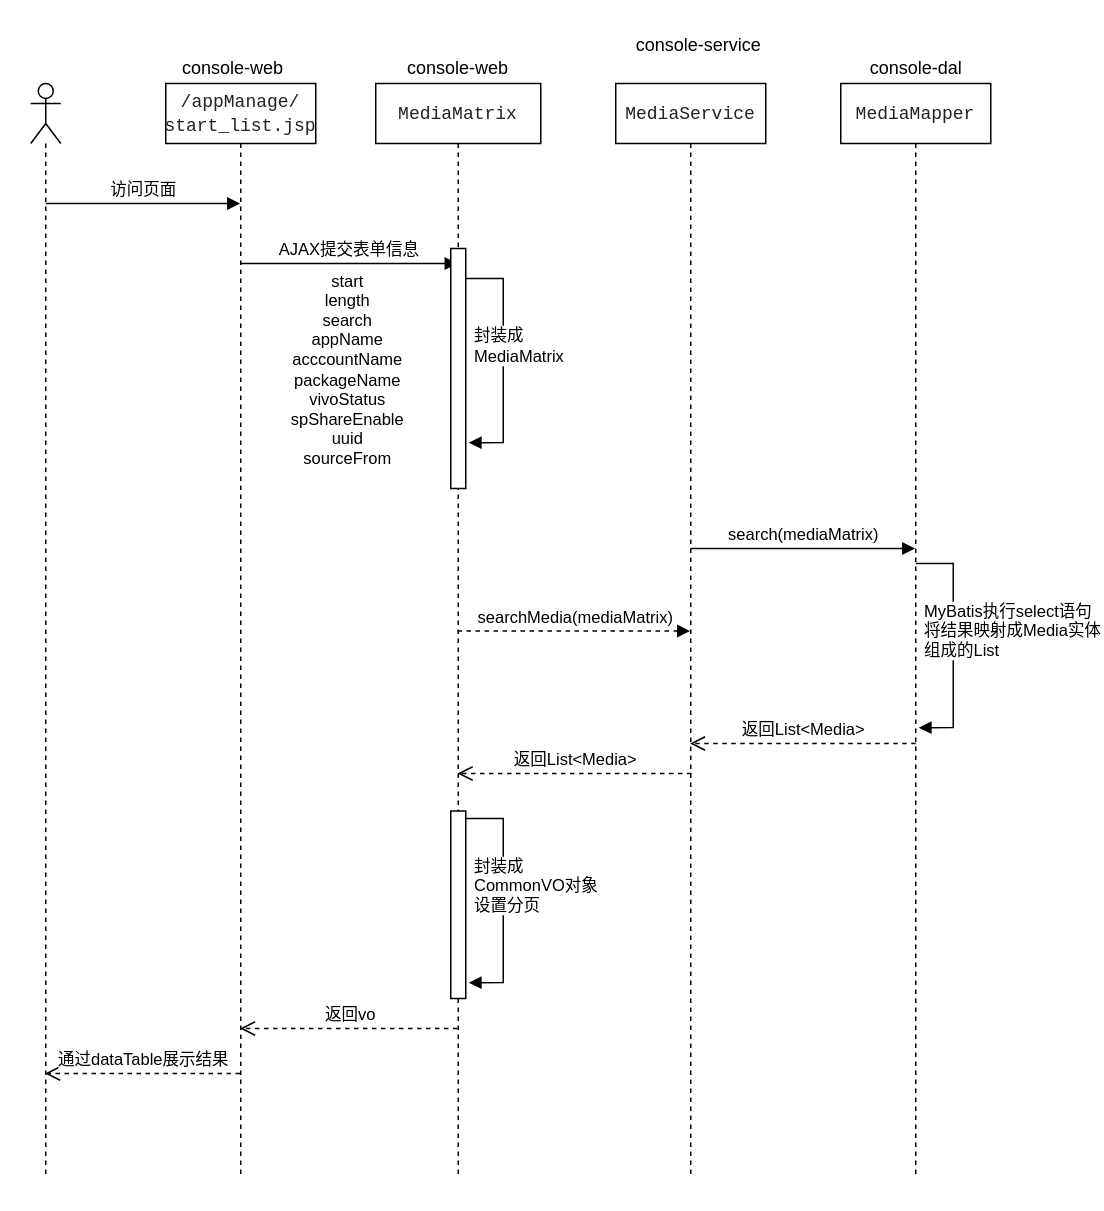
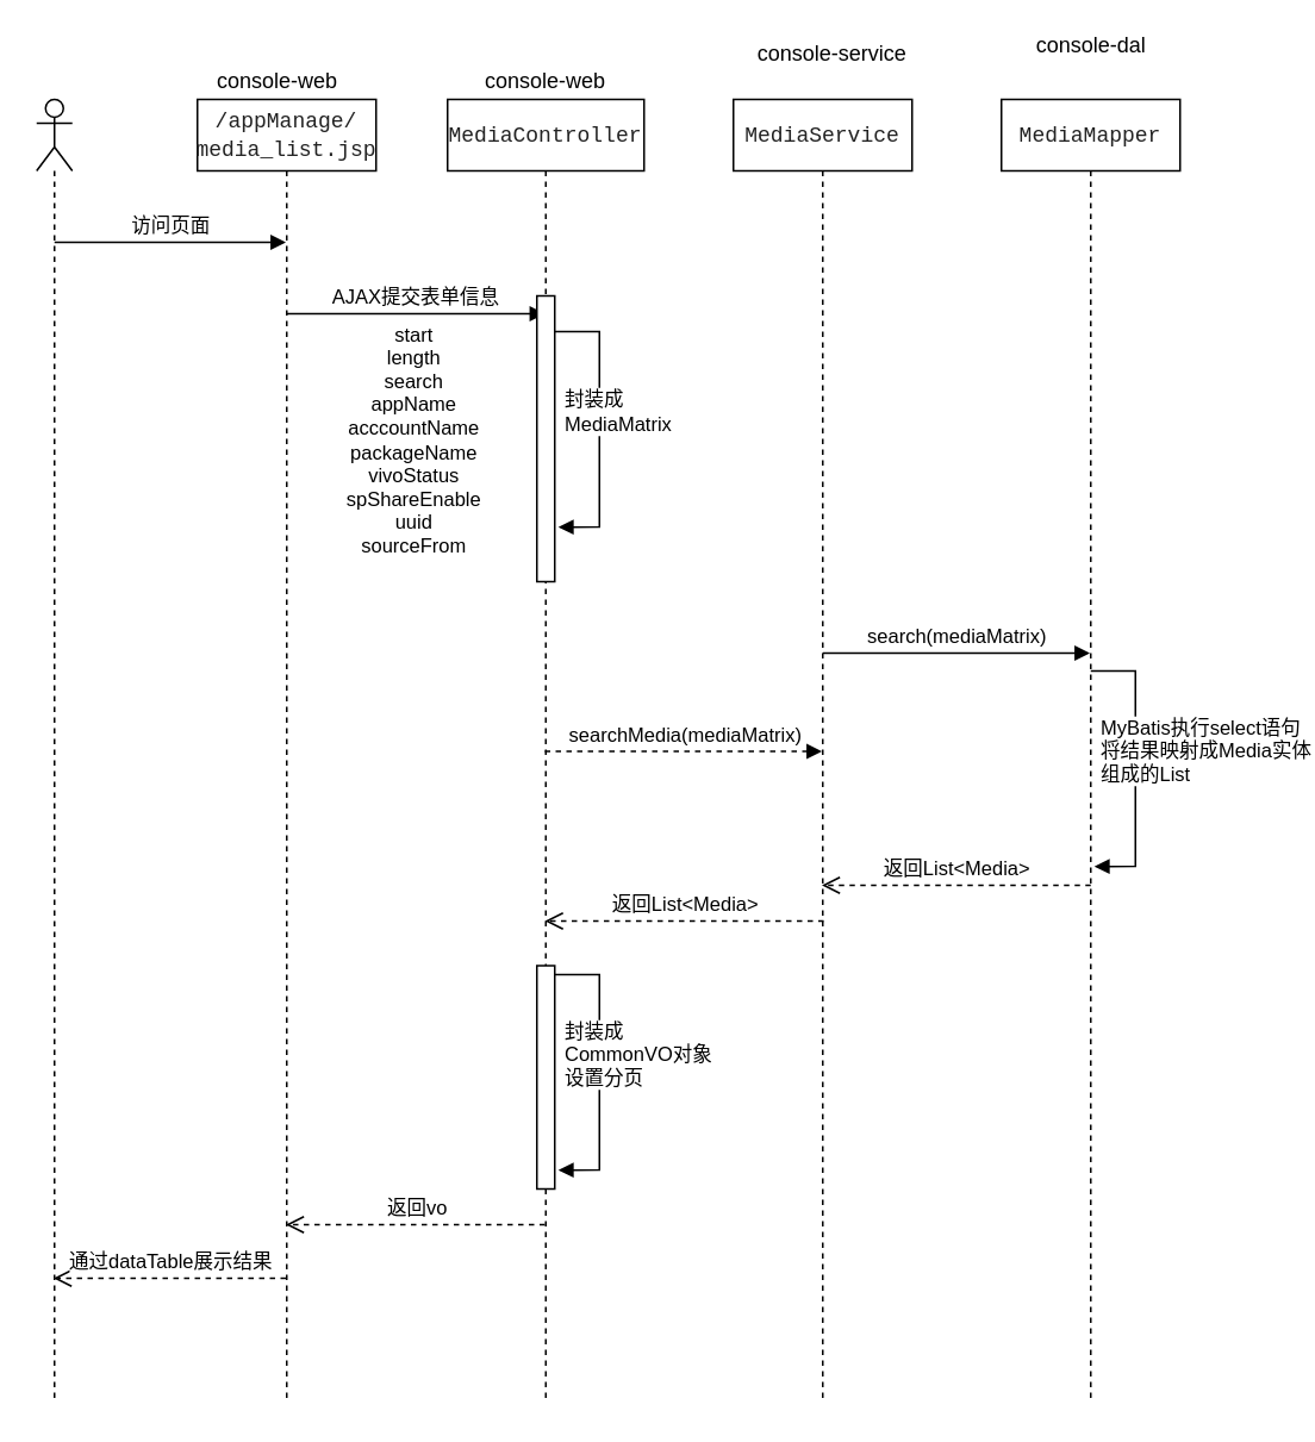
  <mxCell id="0" />
  <mxCell id="1" parent="0" />
  <mxCell id="2" value="" style="shape=umlLifeline;participant=umlActor;perimeter=lifelinePerimeter;whiteSpace=wrap;html=1;container=1;collapsible=0;recursiveResize=0;verticalAlign=top;spacingTop=36;outlineConnect=0;" vertex="1" parent="1"><mxGeometry x="20" y="55" width="20" height="730" as="geometry" /></mxCell>
  <mxCell id="3" value="访问页面" style="html=1;verticalAlign=bottom;endArrow=block;" edge="1" parent="2" target="4"><mxGeometry width="80" relative="1" as="geometry"><mxPoint x="10" y="80" as="sourcePoint" /><mxPoint x="90" y="80" as="targetPoint" /></mxGeometry></mxCell>
- <mxCell id="4" value="&lt;span style=&quot;color: rgb(34 , 34 , 34) ; font-family: &amp;#34;consolas&amp;#34; , &amp;#34;lucida console&amp;#34; , &amp;#34;courier new&amp;#34; , monospace ; text-align: left&quot;&gt;/appManage/&lt;br&gt;start_list.jsp&lt;/span&gt;" style="shape=umlLifeline;perimeter=lifelinePerimeter;whiteSpace=wrap;html=1;container=1;collapsible=0;recursiveResize=0;outlineConnect=0;" vertex="1" parent="1"><mxGeometry x="110" y="55" width="100" height="730" as="geometry" /></mxCell>
+ <mxCell id="4" value="&lt;span style=&quot;color: rgb(34 , 34 , 34) ; font-family: &amp;#34;consolas&amp;#34; , &amp;#34;lucida console&amp;#34; , &amp;#34;courier new&amp;#34; , monospace ; text-align: left&quot;&gt;/appManage/&lt;br&gt;media_list.jsp&lt;/span&gt;" style="shape=umlLifeline;perimeter=lifelinePerimeter;whiteSpace=wrap;html=1;container=1;collapsible=0;recursiveResize=0;outlineConnect=0;" vertex="1" parent="1"><mxGeometry x="110" y="55" width="100" height="730" as="geometry" /></mxCell>
  <mxCell id="5" value="AJAX提交表单信息" style="html=1;verticalAlign=bottom;endArrow=block;" edge="1" parent="4" target="7"><mxGeometry width="80" relative="1" as="geometry"><mxPoint x="50" y="120" as="sourcePoint" /><mxPoint x="130" y="120" as="targetPoint" /></mxGeometry></mxCell>
  <mxCell id="6" value="start&lt;br&gt;length&lt;br&gt;search&lt;br&gt;appName&lt;br&gt;acccountName&lt;br&gt;packageName&lt;br&gt;vivoStatus&lt;br&gt;spShareEnable&lt;br&gt;uuid&lt;br&gt;sourceFrom" style="edgeLabel;html=1;align=center;verticalAlign=middle;resizable=0;points=[];" vertex="1" connectable="0" parent="5"><mxGeometry x="0.356" y="-4" relative="1" as="geometry"><mxPoint x="-28" y="66" as="offset" /></mxGeometry></mxCell>
- <mxCell id="7" value="&lt;div style=&quot;text-align: left&quot;&gt;&lt;span&gt;&lt;font color=&quot;#222222&quot; face=&quot;consolas, lucida console, courier new, monospace&quot;&gt;MediaMatrix&lt;/font&gt;&lt;/span&gt;&lt;/div&gt;" style="shape=umlLifeline;perimeter=lifelinePerimeter;whiteSpace=wrap;html=1;container=1;collapsible=0;recursiveResize=0;outlineConnect=0;" vertex="1" parent="1"><mxGeometry x="250" y="55" width="110" height="730" as="geometry" /></mxCell>
+ <mxCell id="7" value="&lt;div style=&quot;text-align: left&quot;&gt;&lt;span&gt;&lt;font color=&quot;#222222&quot; face=&quot;consolas, lucida console, courier new, monospace&quot;&gt;MediaController&lt;/font&gt;&lt;/span&gt;&lt;/div&gt;" style="shape=umlLifeline;perimeter=lifelinePerimeter;whiteSpace=wrap;html=1;container=1;collapsible=0;recursiveResize=0;outlineConnect=0;" vertex="1" parent="1"><mxGeometry x="250" y="55" width="110" height="730" as="geometry" /></mxCell>
  <mxCell id="8" value="" style="html=1;points=[];perimeter=orthogonalPerimeter;" vertex="1" parent="7"><mxGeometry x="50" y="110" width="10" height="160" as="geometry" /></mxCell>
  <mxCell id="9" value="console-web" style="text;html=1;strokeColor=none;fillColor=none;align=center;verticalAlign=middle;whiteSpace=wrap;rounded=0;" vertex="1" parent="7"><mxGeometry x="20" y="-20" width="70" height="20" as="geometry" /></mxCell>
  <mxCell id="10" value="" style="html=1;points=[];perimeter=orthogonalPerimeter;" vertex="1" parent="7"><mxGeometry x="50" y="485" width="10" height="125" as="geometry" /></mxCell>
  <mxCell id="11" value="封装成&lt;br&gt;MediaMatrix" style="edgeStyle=orthogonalEdgeStyle;html=1;align=left;spacingLeft=2;endArrow=block;rounded=0;entryX=1.2;entryY=0.809;entryDx=0;entryDy=0;entryPerimeter=0;" edge="1" target="8" parent="1"><mxGeometry x="-0.113" y="-23" relative="1" as="geometry"><mxPoint x="310" y="185" as="sourcePoint" /><Array as="points"><mxPoint x="335" y="185" /><mxPoint x="335" y="294" /></Array><mxPoint x="315" y="205" as="targetPoint" /><mxPoint as="offset" /></mxGeometry></mxCell>
  <mxCell id="12" value="&lt;div style=&quot;text-align: left&quot;&gt;&lt;span&gt;&lt;font color=&quot;#222222&quot; face=&quot;consolas, lucida console, courier new, monospace&quot;&gt;MediaService&lt;/font&gt;&lt;/span&gt;&lt;/div&gt;" style="shape=umlLifeline;perimeter=lifelinePerimeter;whiteSpace=wrap;html=1;container=1;collapsible=0;recursiveResize=0;outlineConnect=0;" vertex="1" parent="1"><mxGeometry x="410" y="55" width="100" height="730" as="geometry" /></mxCell>
  <mxCell id="13" value="search(mediaMatrix)" style="html=1;verticalAlign=bottom;endArrow=block;" edge="1" parent="12"><mxGeometry width="80" relative="1" as="geometry"><mxPoint x="50" y="310" as="sourcePoint" /><mxPoint x="199.5" y="310" as="targetPoint" /></mxGeometry></mxCell>
  <mxCell id="14" value="searchMedia(mediaMatrix)" style="html=1;verticalAlign=bottom;endArrow=block;dashed=1;" edge="1" parent="1" source="7" target="12"><mxGeometry width="80" relative="1" as="geometry"><mxPoint x="310" y="315" as="sourcePoint" /><mxPoint x="390" y="315" as="targetPoint" /></mxGeometry></mxCell>
  <mxCell id="15" value="console-web" style="text;html=1;strokeColor=none;fillColor=none;align=center;verticalAlign=middle;whiteSpace=wrap;rounded=0;" vertex="1" parent="1"><mxGeometry x="120" y="35" width="70" height="20" as="geometry" /></mxCell>
  <mxCell id="16" value="console-service" style="text;html=1;strokeColor=none;fillColor=none;align=center;verticalAlign=middle;whiteSpace=wrap;rounded=0;" vertex="1" parent="1"><mxGeometry x="417.5" y="20" width="95" height="20" as="geometry" /></mxCell>
  <mxCell id="17" value="&lt;div style=&quot;text-align: left&quot;&gt;&lt;span&gt;&lt;font color=&quot;#222222&quot; face=&quot;consolas, lucida console, courier new, monospace&quot;&gt;MediaMapper&lt;/font&gt;&lt;/span&gt;&lt;/div&gt;" style="shape=umlLifeline;perimeter=lifelinePerimeter;whiteSpace=wrap;html=1;container=1;collapsible=0;recursiveResize=0;outlineConnect=0;" vertex="1" parent="1"><mxGeometry x="560" y="55" width="100" height="730" as="geometry" /></mxCell>
- <mxCell id="18" value="console-dal" style="text;html=1;strokeColor=none;fillColor=none;align=center;verticalAlign=middle;whiteSpace=wrap;rounded=0;" vertex="1" parent="1"><mxGeometry x="562.5" y="35" width="95" height="20" as="geometry" /></mxCell>
+ <mxCell id="18" value="console-dal" style="text;html=1;strokeColor=none;fillColor=none;align=center;verticalAlign=middle;whiteSpace=wrap;rounded=0;" vertex="1" parent="1"><mxGeometry x="562.5" y="15" width="95" height="20" as="geometry" /></mxCell>
  <mxCell id="19" value="MyBatis执行select语句&lt;br&gt;将结果映射成Media实体&lt;br&gt;组成的List" style="edgeStyle=orthogonalEdgeStyle;html=1;align=left;spacingLeft=2;endArrow=block;rounded=0;entryX=1.2;entryY=0.809;entryDx=0;entryDy=0;entryPerimeter=0;" edge="1" parent="1"><mxGeometry x="-0.113" y="-23" relative="1" as="geometry"><mxPoint x="610" y="375" as="sourcePoint" /><Array as="points"><mxPoint x="635" y="375" /><mxPoint x="635" y="484" /></Array><mxPoint x="612" y="484.44" as="targetPoint" /><mxPoint as="offset" /></mxGeometry></mxCell>
  <mxCell id="20" value="返回List&amp;lt;Media&amp;gt;" style="html=1;verticalAlign=bottom;endArrow=open;dashed=1;endSize=8;" edge="1" parent="1"><mxGeometry relative="1" as="geometry"><mxPoint x="610" y="495" as="sourcePoint" /><mxPoint x="459.5" y="495" as="targetPoint" /></mxGeometry></mxCell>
  <mxCell id="21" value="返回List&amp;lt;Media&amp;gt;" style="html=1;verticalAlign=bottom;endArrow=open;dashed=1;endSize=8;" edge="1" parent="1" target="7"><mxGeometry relative="1" as="geometry"><mxPoint x="460.5" y="515" as="sourcePoint" /><mxPoint x="310" y="515" as="targetPoint" /></mxGeometry></mxCell>
  <mxCell id="22" value="封装成&lt;br&gt;CommonVO对象&lt;br&gt;设置分页" style="edgeStyle=orthogonalEdgeStyle;html=1;align=left;spacingLeft=2;endArrow=block;rounded=0;entryX=1.2;entryY=0.809;entryDx=0;entryDy=0;entryPerimeter=0;" edge="1" parent="1"><mxGeometry x="-0.113" y="-23" relative="1" as="geometry"><mxPoint x="310" y="545" as="sourcePoint" /><Array as="points"><mxPoint x="335" y="545" /><mxPoint x="335" y="654" /></Array><mxPoint x="312" y="654.44" as="targetPoint" /><mxPoint as="offset" /></mxGeometry></mxCell>
  <mxCell id="23" value="返回vo" style="html=1;verticalAlign=bottom;endArrow=open;dashed=1;endSize=8;" edge="1" parent="1" source="7" target="4"><mxGeometry relative="1" as="geometry"><mxPoint x="300" y="675" as="sourcePoint" /><mxPoint x="220" y="675" as="targetPoint" /><Array as="points"><mxPoint x="305" y="685" /><mxPoint x="260" y="685" /></Array></mxGeometry></mxCell>
  <mxCell id="24" value="通过dataTable展示结果" style="html=1;verticalAlign=bottom;endArrow=open;dashed=1;endSize=8;" edge="1" parent="1" source="4" target="2"><mxGeometry relative="1" as="geometry"><mxPoint x="160" y="705" as="sourcePoint" /><mxPoint x="80" y="705" as="targetPoint" /><Array as="points"><mxPoint x="70" y="715" /></Array></mxGeometry></mxCell>
